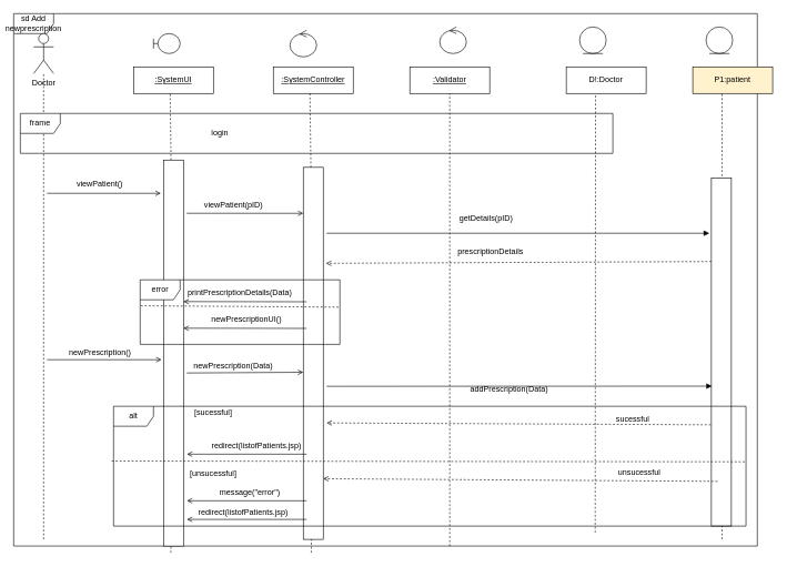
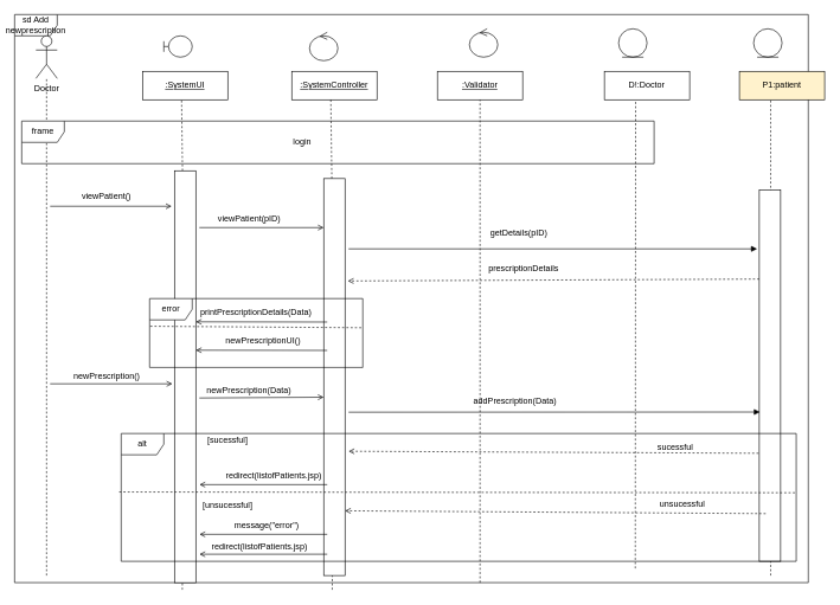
  <mxCell id="0" />
  <mxCell id="1" parent="0" />
  <mxCell id="2" value="sd Add newprescription" style="shape=umlFrame;whiteSpace=wrap;html=1;" parent="1" vertex="1"><mxGeometry x="20" y="20" width="1117" height="800" as="geometry" /></mxCell>
  <mxCell id="3" value="Doctor" style="shape=umlActor;verticalLabelPosition=bottom;labelBackgroundColor=#ffffff;verticalAlign=top;html=1;outlineConnect=0;" parent="1" vertex="1"><mxGeometry x="50" y="50" width="30" height="60" as="geometry" /></mxCell>
  <mxCell id="4" value="&lt;u&gt;:SystemUI&lt;/u&gt;" style="rounded=0;whiteSpace=wrap;html=1;" parent="1" vertex="1"><mxGeometry x="200" y="100" width="120" height="40" as="geometry" /></mxCell>
  <mxCell id="5" value="&lt;u&gt;:SystemController&lt;/u&gt;" style="rounded=0;whiteSpace=wrap;html=1;" parent="1" vertex="1"><mxGeometry x="410" y="100" width="120" height="40" as="geometry" /></mxCell>
  <mxCell id="6" value="&lt;u&gt;:Validator&lt;/u&gt;" style="rounded=0;whiteSpace=wrap;html=1;" parent="1" vertex="1"><mxGeometry x="615" y="100" width="120" height="40" as="geometry" /></mxCell>
  <mxCell id="7" value="D!:Doctor" style="rounded=0;whiteSpace=wrap;html=1;" parent="1" vertex="1"><mxGeometry x="850" y="100" width="120" height="40" as="geometry" /></mxCell>
  <mxCell id="8" value="" style="shape=umlBoundary;whiteSpace=wrap;html=1;" parent="1" vertex="1"><mxGeometry x="230" y="50" width="40" height="30" as="geometry" /></mxCell>
  <mxCell id="9" value="" style="ellipse;shape=umlControl;whiteSpace=wrap;html=1;" parent="1" vertex="1"><mxGeometry x="435" y="45" width="40" height="40" as="geometry" /></mxCell>
  <mxCell id="10" value="" style="ellipse;shape=umlEntity;whiteSpace=wrap;html=1;" parent="1" vertex="1"><mxGeometry x="870" y="40" width="40" height="40" as="geometry" /></mxCell>
  <mxCell id="11" value="" style="ellipse;shape=umlControl;whiteSpace=wrap;html=1;" parent="1" vertex="1"><mxGeometry x="660" y="40" width="40" height="40" as="geometry" /></mxCell>
  <mxCell id="12" value="" style="endArrow=none;dashed=1;html=1;" parent="1" target="3" edge="1"><mxGeometry width="50" height="50" relative="1" as="geometry"><mxPoint x="65" y="810" as="sourcePoint" /><mxPoint x="90" y="160" as="targetPoint" /></mxGeometry></mxCell>
  <mxCell id="13" value="" style="endArrow=none;dashed=1;html=1;" parent="1" source="23" edge="1"><mxGeometry width="50" height="50" relative="1" as="geometry"><mxPoint x="255" y="730" as="sourcePoint" /><mxPoint x="255" y="140" as="targetPoint" /></mxGeometry></mxCell>
  <mxCell id="14" value="" style="endArrow=none;dashed=1;html=1;" parent="1" source="25" edge="1"><mxGeometry width="50" height="50" relative="1" as="geometry"><mxPoint x="465" y="730" as="sourcePoint" /><mxPoint x="465" y="140" as="targetPoint" /></mxGeometry></mxCell>
  <mxCell id="15" value="" style="endArrow=none;dashed=1;html=1;" parent="1" edge="1"><mxGeometry width="50" height="50" relative="1" as="geometry"><mxPoint x="675" y="820" as="sourcePoint" /><mxPoint x="675" y="140" as="targetPoint" /></mxGeometry></mxCell>
  <mxCell id="16" value="" style="endArrow=none;dashed=1;html=1;exitX=0.782;exitY=0.975;exitDx=0;exitDy=0;exitPerimeter=0;" parent="1" edge="1" source="2"><mxGeometry width="50" height="50" relative="1" as="geometry"><mxPoint x="894.813" y="575" as="sourcePoint" /><mxPoint x="894" y="140" as="targetPoint" /></mxGeometry></mxCell>
  <mxCell id="17" value="frame" style="shape=umlFrame;whiteSpace=wrap;html=1;" parent="1" vertex="1"><mxGeometry x="30" y="170" width="890" height="60" as="geometry" /></mxCell>
  <mxCell id="18" value="P1:patient" style="rounded=0;whiteSpace=wrap;html=1;fillColor=#fff2cc;" parent="1" vertex="1"><mxGeometry x="1040" y="100" width="120" height="40" as="geometry" /></mxCell>
  <mxCell id="19" value="" style="ellipse;shape=umlEntity;whiteSpace=wrap;html=1;" parent="1" vertex="1"><mxGeometry x="1060" y="40" width="40" height="40" as="geometry" /></mxCell>
  <mxCell id="20" value="" style="endArrow=none;dashed=1;html=1;" parent="1" edge="1"><mxGeometry width="50" height="50" relative="1" as="geometry"><mxPoint x="1084" y="810" as="sourcePoint" /><mxPoint x="1084" y="140" as="targetPoint" /></mxGeometry></mxCell>
- <mxCell id="21" value="login" style="text;html=1;strokeColor=none;fillColor=none;align=center;verticalAlign=middle;whiteSpace=wrap;rounded=0;" parent="1" vertex="1"><mxGeometry x="310" y="190" width="40" height="20" as="geometry" /></mxCell>
+ <mxCell id="21" value="login" style="text;html=1;strokeColor=none;fillColor=none;align=center;verticalAlign=middle;whiteSpace=wrap;rounded=0;" parent="1" vertex="1"><mxGeometry x="405" y="190" width="40" height="20" as="geometry" /></mxCell>
  <mxCell id="22" value="" style="endArrow=open;html=1;endFill=0;" parent="1" edge="1"><mxGeometry width="50" height="50" relative="1" as="geometry"><mxPoint x="70" y="290" as="sourcePoint" /><mxPoint x="241" y="290" as="targetPoint" /></mxGeometry></mxCell>
  <mxCell id="23" value="" style="rounded=0;whiteSpace=wrap;html=1;" parent="1" vertex="1"><mxGeometry x="245" y="240" width="30" height="580" as="geometry" /></mxCell>
  <mxCell id="24" value="" style="endArrow=none;dashed=1;html=1;" parent="1" target="23" edge="1"><mxGeometry width="50" height="50" relative="1" as="geometry"><mxPoint x="256" y="830" as="sourcePoint" /><mxPoint x="255" y="140" as="targetPoint" /></mxGeometry></mxCell>
  <mxCell id="25" value="" style="rounded=0;whiteSpace=wrap;html=1;" parent="1" vertex="1"><mxGeometry x="455" y="251" width="30" height="559" as="geometry" /></mxCell>
  <mxCell id="26" value="" style="endArrow=none;dashed=1;html=1;" parent="1" target="25" edge="1"><mxGeometry width="50" height="50" relative="1" as="geometry"><mxPoint x="467" y="830" as="sourcePoint" /><mxPoint x="465" y="140" as="targetPoint" /></mxGeometry></mxCell>
  <mxCell id="27" value="" style="endArrow=open;html=1;entryX=0;entryY=0.122;entryDx=0;entryDy=0;entryPerimeter=0;endFill=0;" parent="1" edge="1"><mxGeometry width="50" height="50" relative="1" as="geometry"><mxPoint x="280" y="320" as="sourcePoint" /><mxPoint x="455" y="320.02" as="targetPoint" /></mxGeometry></mxCell>
  <mxCell id="28" value="viewPatient()" style="text;html=1;align=center;verticalAlign=middle;resizable=0;points=[];autosize=1;" parent="1" vertex="1"><mxGeometry x="109" y="266" width="80" height="20" as="geometry" /></mxCell>
  <mxCell id="29" value="viewPatient(pID)" style="text;html=1;align=center;verticalAlign=middle;resizable=0;points=[];autosize=1;" parent="1" vertex="1"><mxGeometry x="300" y="297" width="100" height="20" as="geometry" /></mxCell>
  <mxCell id="30" value="" style="rounded=0;whiteSpace=wrap;html=1;" parent="1" vertex="1"><mxGeometry x="1068" y="267" width="30" height="523" as="geometry" /></mxCell>
  <mxCell id="31" value="" style="endArrow=block;html=1;entryX=-0.1;entryY=0.178;entryDx=0;entryDy=0;entryPerimeter=0;endFill=1;" parent="1" edge="1"><mxGeometry width="50" height="50" relative="1" as="geometry"><mxPoint x="490" y="350" as="sourcePoint" /><mxPoint x="1065" y="349.98" as="targetPoint" /></mxGeometry></mxCell>
  <mxCell id="32" value="getDetails(pID)" style="text;html=1;strokeColor=none;fillColor=none;align=center;verticalAlign=middle;whiteSpace=wrap;rounded=0;" parent="1" vertex="1"><mxGeometry x="710" y="317" width="40" height="20" as="geometry" /></mxCell>
  <mxCell id="33" value="" style="endArrow=open;html=1;exitX=0;exitY=0.25;exitDx=0;exitDy=0;entryX=1.133;entryY=0.32;entryDx=0;entryDy=0;entryPerimeter=0;endFill=0;dashed=1;" parent="1" edge="1"><mxGeometry width="50" height="50" relative="1" as="geometry"><mxPoint x="1068" y="392.5" as="sourcePoint" /><mxPoint x="488.99" y="395.2" as="targetPoint" /></mxGeometry></mxCell>
  <mxCell id="34" value="prescriptionDetails" style="text;html=1;align=center;verticalAlign=middle;resizable=0;points=[];autosize=1;" parent="1" vertex="1"><mxGeometry x="681" y="367" width="110" height="20" as="geometry" /></mxCell>
  <mxCell id="35" value="error" style="shape=umlFrame;whiteSpace=wrap;html=1;" parent="1" vertex="1"><mxGeometry x="210" y="420" width="300" height="97" as="geometry" /></mxCell>
  <mxCell id="36" value="" style="endArrow=open;html=1;entryX=1.133;entryY=0.32;entryDx=0;entryDy=0;entryPerimeter=0;endFill=0;" parent="1" edge="1"><mxGeometry width="50" height="50" relative="1" as="geometry"><mxPoint x="460" y="453" as="sourcePoint" /><mxPoint x="275" y="452.7" as="targetPoint" /></mxGeometry></mxCell>
  <mxCell id="37" value="printPrescriptionDetails(Data)" style="text;html=1;strokeColor=none;fillColor=none;align=center;verticalAlign=middle;whiteSpace=wrap;rounded=0;" parent="1" vertex="1"><mxGeometry x="340" y="430" width="40" height="20" as="geometry" /></mxCell>
  <mxCell id="38" value="" style="endArrow=open;html=1;entryX=1.133;entryY=0.32;entryDx=0;entryDy=0;entryPerimeter=0;endFill=0;" parent="1" edge="1"><mxGeometry width="50" height="50" relative="1" as="geometry"><mxPoint x="460" y="493" as="sourcePoint" /><mxPoint x="275" y="492.7" as="targetPoint" /></mxGeometry></mxCell>
  <mxCell id="39" value="newPrescriptionUI()" style="text;html=1;strokeColor=none;fillColor=none;align=center;verticalAlign=middle;whiteSpace=wrap;rounded=0;" parent="1" vertex="1"><mxGeometry x="350" y="470" width="40" height="20" as="geometry" /></mxCell>
  <mxCell id="40" value="" style="endArrow=none;dashed=1;html=1;exitX=0.003;exitY=0.564;exitDx=0;exitDy=0;exitPerimeter=0;entryX=1.003;entryY=0.579;entryDx=0;entryDy=0;entryPerimeter=0;" parent="1" edge="1"><mxGeometry width="50" height="50" relative="1" as="geometry"><mxPoint x="210.9" y="458.96" as="sourcePoint" /><mxPoint x="510.9" y="461.06" as="targetPoint" /></mxGeometry></mxCell>
  <mxCell id="41" value="newPrescription()" style="text;html=1;strokeColor=none;fillColor=none;align=center;verticalAlign=middle;whiteSpace=wrap;rounded=0;" parent="1" vertex="1"><mxGeometry x="130" y="520" width="40" height="20" as="geometry" /></mxCell>
  <mxCell id="42" value="" style="endArrow=open;html=1;endFill=0;" parent="1" edge="1"><mxGeometry width="50" height="50" relative="1" as="geometry"><mxPoint x="70" y="540" as="sourcePoint" /><mxPoint x="242" y="540" as="targetPoint" /></mxGeometry></mxCell>
  <mxCell id="43" value="" style="endArrow=open;html=1;entryX=0;entryY=0.729;entryDx=0;entryDy=0;entryPerimeter=0;endFill=0;" parent="1" edge="1"><mxGeometry width="50" height="50" relative="1" as="geometry"><mxPoint x="280" y="560" as="sourcePoint" /><mxPoint x="455" y="558.89" as="targetPoint" /></mxGeometry></mxCell>
  <mxCell id="44" value="newPrescription(Data)" style="text;html=1;strokeColor=none;fillColor=none;align=center;verticalAlign=middle;whiteSpace=wrap;rounded=0;" parent="1" vertex="1"><mxGeometry x="330" y="540" width="40" height="20" as="geometry" /></mxCell>
  <mxCell id="45" value="" style="endArrow=block;html=1;endFill=1;entryX=0.033;entryY=0.598;entryDx=0;entryDy=0;entryPerimeter=0;" parent="1" target="30" edge="1"><mxGeometry width="50" height="50" relative="1" as="geometry"><mxPoint x="490" y="580" as="sourcePoint" /><mxPoint x="880" y="580" as="targetPoint" /></mxGeometry></mxCell>
- <mxCell id="46" value="addPrescription(Data)" style="text;html=1;align=center;verticalAlign=middle;resizable=0;points=[];autosize=1;" parent="1" vertex="1"><mxGeometry x="699" y="575" width="130" height="20" as="geometry" /></mxCell>
+ <mxCell id="46" value="addPrescription(Data)" style="text;html=1;align=center;verticalAlign=middle;resizable=0;points=[];autosize=1;" parent="1" vertex="1"><mxGeometry x="659" y="555" width="130" height="20" as="geometry" /></mxCell>
  <mxCell id="47" value="[sucessful]" style="text;html=1;strokeColor=none;fillColor=none;align=center;verticalAlign=middle;whiteSpace=wrap;rounded=0;" parent="1" vertex="1"><mxGeometry x="300" y="610" width="40" height="20" as="geometry" /></mxCell>
  <mxCell id="48" value="[unsucessful]" style="text;html=1;strokeColor=none;fillColor=none;align=center;verticalAlign=middle;whiteSpace=wrap;rounded=0;" parent="1" vertex="1"><mxGeometry x="300" y="702" width="40" height="20" as="geometry" /></mxCell>
  <mxCell id="49" value="" style="endArrow=open;html=1;exitX=-0.033;exitY=0.709;exitDx=0;exitDy=0;endFill=0;dashed=1;entryX=1.167;entryY=0.687;entryDx=0;entryDy=0;entryPerimeter=0;targetPerimeterSpacing=-37;exitPerimeter=0;" parent="1" source="30" target="25" edge="1"><mxGeometry width="50" height="50" relative="1" as="geometry"><mxPoint x="1068" y="642.5" as="sourcePoint" /><mxPoint x="910" y="645" as="targetPoint" /></mxGeometry></mxCell>
  <mxCell id="50" value="sucessful" style="text;html=1;strokeColor=none;fillColor=none;align=center;verticalAlign=middle;whiteSpace=wrap;rounded=0;" parent="1" vertex="1"><mxGeometry x="930" y="620" width="40" height="20" as="geometry" /></mxCell>
  <mxCell id="51" value="redirect(listofPatients.jsp)" style="text;html=1;strokeColor=none;fillColor=none;align=center;verticalAlign=middle;whiteSpace=wrap;rounded=0;" parent="1" vertex="1"><mxGeometry x="365" y="660" width="40" height="20" as="geometry" /></mxCell>
  <mxCell id="52" value="" style="endArrow=open;html=1;entryX=0.337;entryY=0.375;entryDx=0;entryDy=0;entryPerimeter=0;endFill=0;" parent="1" edge="1"><mxGeometry width="50" height="50" relative="1" as="geometry"><mxPoint x="460" y="682" as="sourcePoint" /><mxPoint x="280.15" y="682" as="targetPoint" /></mxGeometry></mxCell>
  <mxCell id="53" value="" style="endArrow=none;dashed=1;html=1;entryX=1.001;entryY=0.519;entryDx=0;entryDy=0;entryPerimeter=0;exitX=-0.003;exitY=0.513;exitDx=0;exitDy=0;exitPerimeter=0;" parent="1" edge="1"><mxGeometry width="50" height="50" relative="1" as="geometry"><mxPoint x="167.15" y="692.34" as="sourcePoint" /><mxPoint x="1120.95" y="693.42" as="targetPoint" /></mxGeometry></mxCell>
  <mxCell id="54" value="unsucessful" style="text;html=1;strokeColor=none;fillColor=none;align=center;verticalAlign=middle;whiteSpace=wrap;rounded=0;" parent="1" vertex="1"><mxGeometry x="940" y="700" width="40" height="20" as="geometry" /></mxCell>
  <mxCell id="55" value="message(&quot;error&quot;)" style="text;html=1;strokeColor=none;fillColor=none;align=center;verticalAlign=middle;whiteSpace=wrap;rounded=0;" parent="1" vertex="1"><mxGeometry x="355" y="730" width="40" height="20" as="geometry" /></mxCell>
  <mxCell id="56" value="" style="endArrow=open;html=1;entryX=0.337;entryY=0.375;entryDx=0;entryDy=0;entryPerimeter=0;endFill=0;" parent="1" edge="1"><mxGeometry width="50" height="50" relative="1" as="geometry"><mxPoint x="460" y="752" as="sourcePoint" /><mxPoint x="280.15" y="752" as="targetPoint" /></mxGeometry></mxCell>
  <mxCell id="57" value="" style="endArrow=open;html=1;entryX=0.337;entryY=0.375;entryDx=0;entryDy=0;entryPerimeter=0;endFill=0;" parent="1" edge="1"><mxGeometry width="50" height="50" relative="1" as="geometry"><mxPoint x="460" y="780" as="sourcePoint" /><mxPoint x="280.15" y="780" as="targetPoint" /></mxGeometry></mxCell>
  <mxCell id="58" value="redirect(listofPatients.jsp)" style="text;html=1;strokeColor=none;fillColor=none;align=center;verticalAlign=middle;whiteSpace=wrap;rounded=0;" parent="1" vertex="1"><mxGeometry x="345" y="760" width="40" height="20" as="geometry" /></mxCell>
  <mxCell id="59" value="" style="endArrow=open;html=1;exitX=-0.033;exitY=0.709;exitDx=0;exitDy=0;endFill=0;dashed=1;entryX=1;entryY=0.828;entryDx=0;entryDy=0;entryPerimeter=0;targetPerimeterSpacing=-37;exitPerimeter=0;" parent="1" edge="1"><mxGeometry width="50" height="50" relative="1" as="geometry"><mxPoint x="1077.01" y="722.807" as="sourcePoint" /><mxPoint x="485" y="718.852" as="targetPoint" /></mxGeometry></mxCell>
  <mxCell id="60" value="alt" style="shape=umlFrame;whiteSpace=wrap;html=1;" parent="1" vertex="1"><mxGeometry x="170" y="610" width="950" height="180" as="geometry" /></mxCell>
